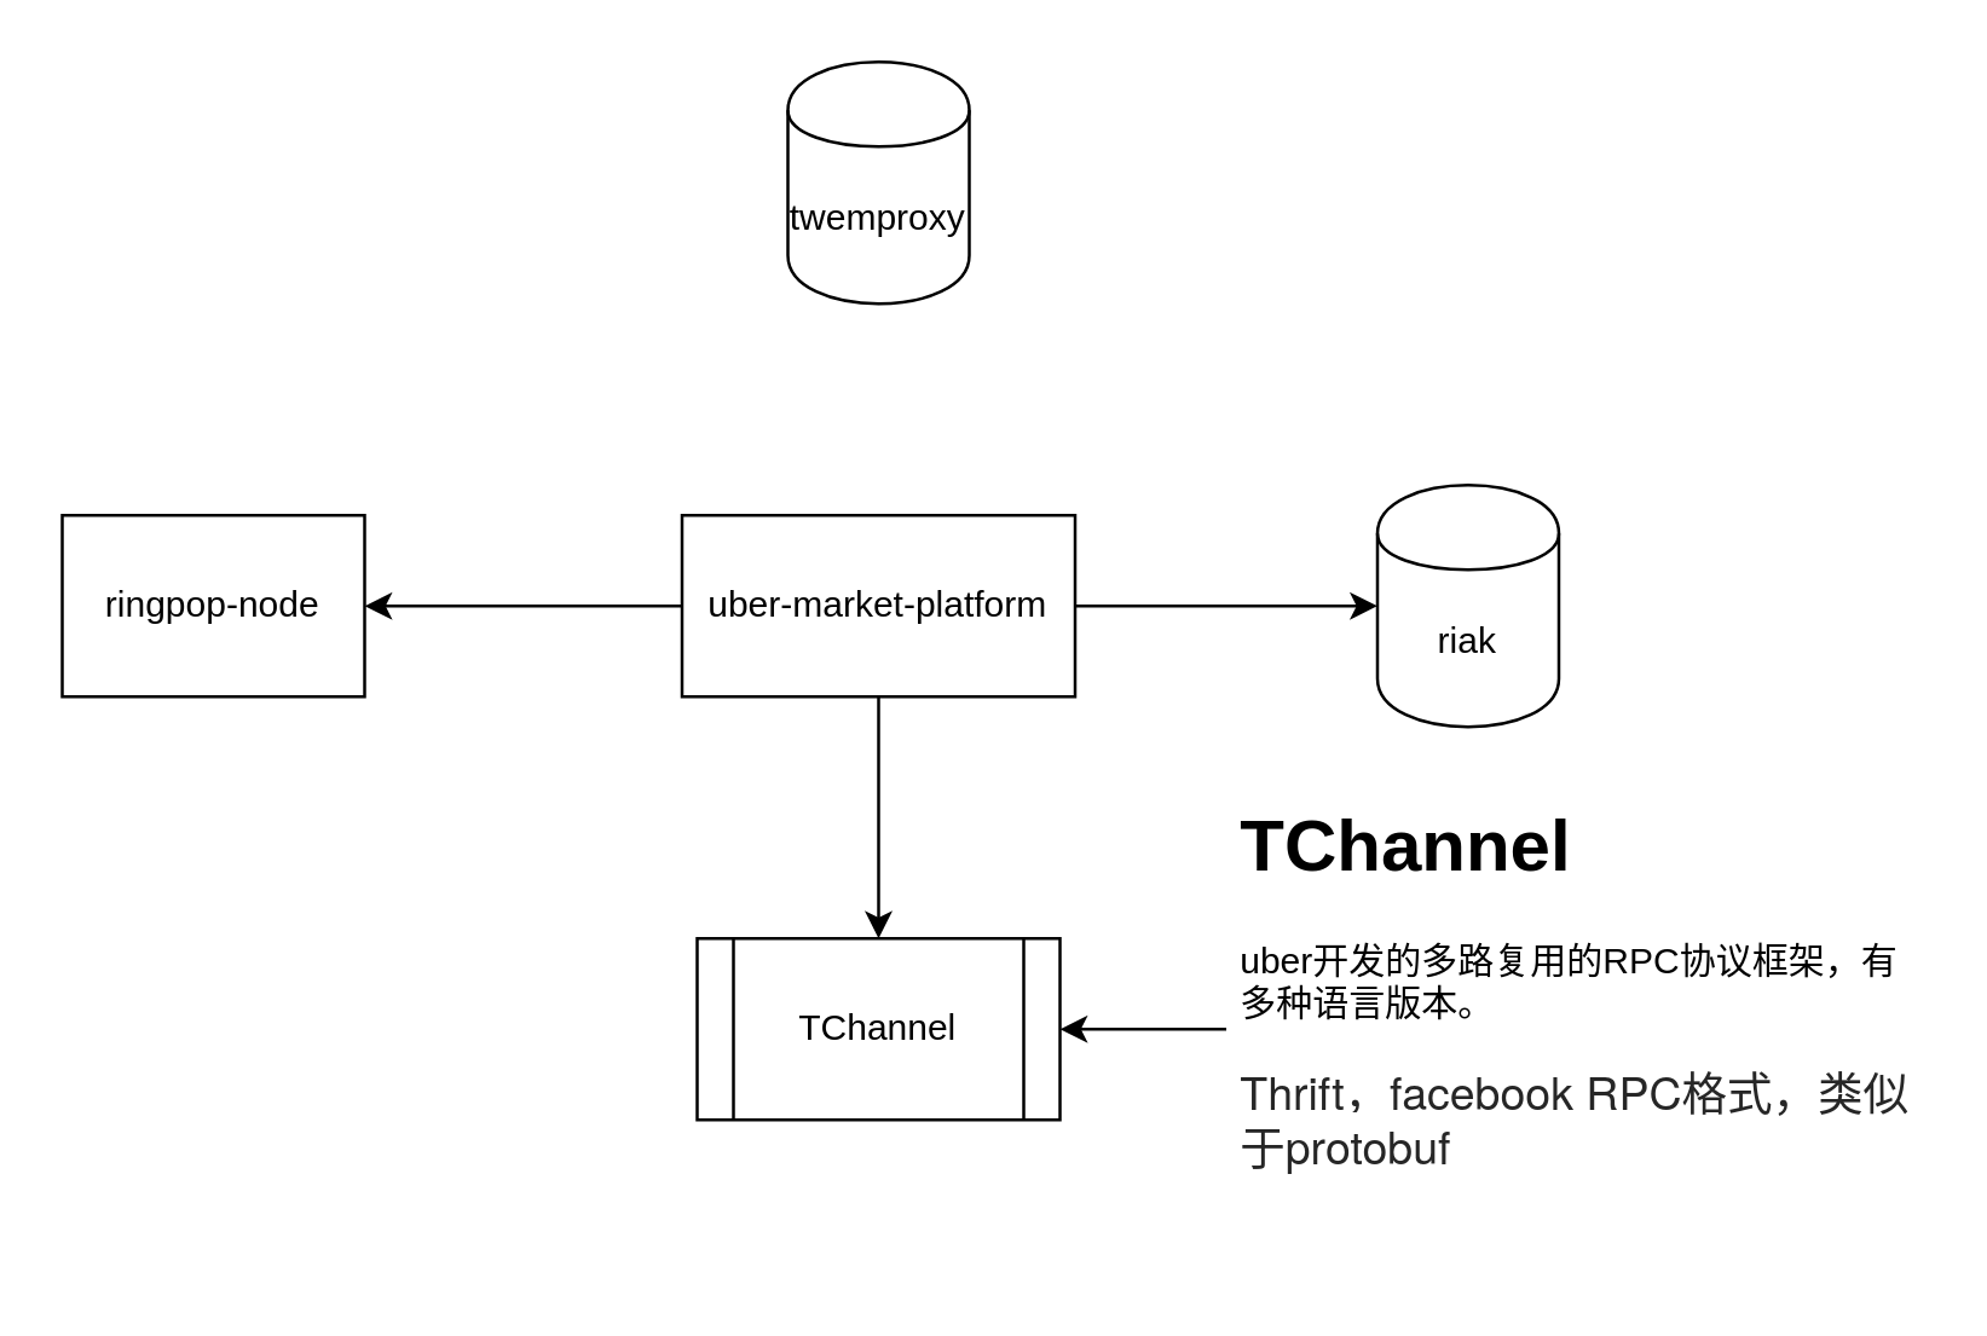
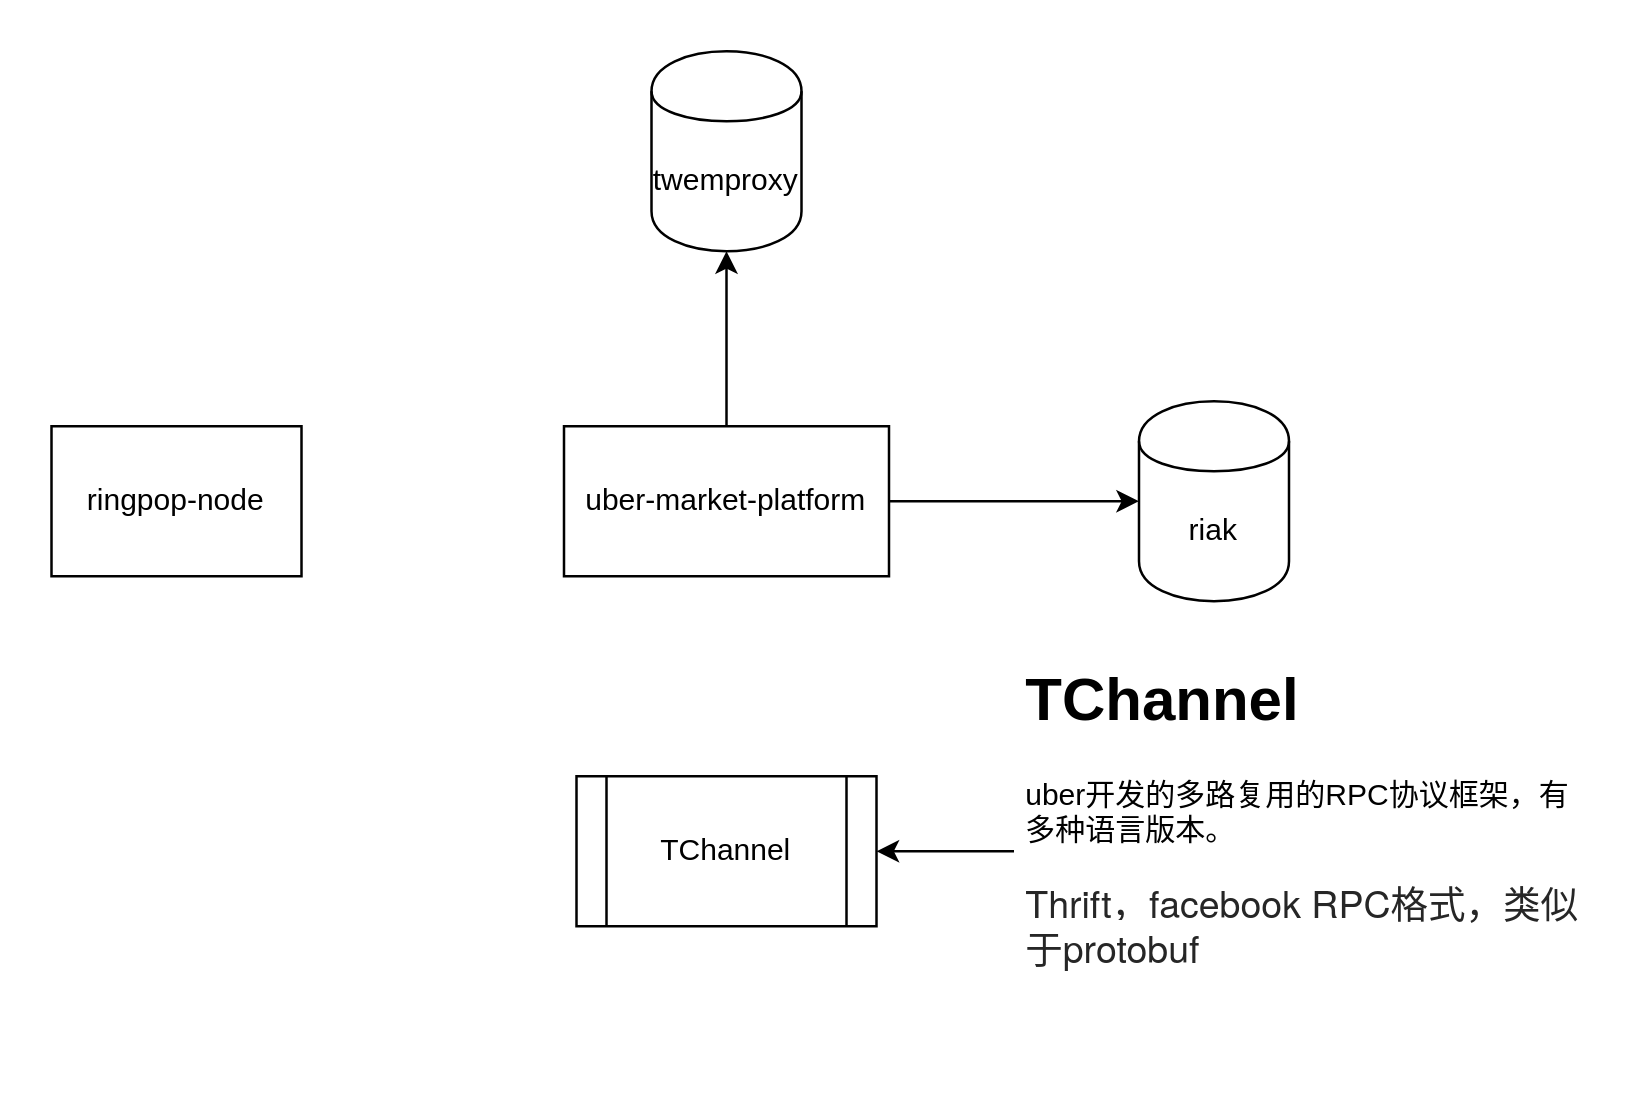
  <mxCell id="0" />
  <mxCell id="1" parent="0" />
  <mxCell id="2" value="" style="edgeStyle=orthogonalEdgeStyle;rounded=0;orthogonalLoop=1;jettySize=auto;html=1;" edge="1" parent="1" source="6" target="7"><mxGeometry relative="1" as="geometry" /></mxCell>
- <mxCell id="4" value="" style="edgeStyle=orthogonalEdgeStyle;rounded=0;orthogonalLoop=1;jettySize=auto;html=1;" edge="1" parent="1" source="6" target="9"><mxGeometry relative="1" as="geometry" /></mxCell>
- <mxCell id="5" value="" style="edgeStyle=orthogonalEdgeStyle;rounded=0;orthogonalLoop=1;jettySize=auto;html=1;" edge="1" parent="1" source="6" target="10"><mxGeometry relative="1" as="geometry" /></mxCell>
+ <mxCell id="3" value="" style="edgeStyle=orthogonalEdgeStyle;rounded=0;orthogonalLoop=1;jettySize=auto;html=1;" edge="1" parent="1" source="6" target="8"><mxGeometry relative="1" as="geometry" /></mxCell>
  <mxCell id="6" value="uber-market-platform" style="rounded=0;whiteSpace=wrap;html=1;" vertex="1" parent="1"><mxGeometry x="225" y="170" width="130" height="60" as="geometry" /></mxCell>
  <mxCell id="7" value="riak" style="shape=cylinder;whiteSpace=wrap;html=1;boundedLbl=1;backgroundOutline=1;rounded=0;" vertex="1" parent="1"><mxGeometry x="455" y="160" width="60" height="80" as="geometry" /></mxCell>
  <mxCell id="8" value="twemproxy" style="shape=cylinder;whiteSpace=wrap;html=1;boundedLbl=1;backgroundOutline=1;rounded=0;" vertex="1" parent="1"><mxGeometry x="260" y="20" width="60" height="80" as="geometry" /></mxCell>
  <mxCell id="9" value="ringpop-node" style="rounded=0;whiteSpace=wrap;html=1;" vertex="1" parent="1"><mxGeometry x="20" y="170" width="100" height="60" as="geometry" /></mxCell>
  <mxCell id="10" value="TChannel" style="shape=process;whiteSpace=wrap;html=1;backgroundOutline=1;rounded=0;" vertex="1" parent="1"><mxGeometry x="230" y="310" width="120" height="60" as="geometry" /></mxCell>
  <mxCell id="11" value="" style="edgeStyle=orthogonalEdgeStyle;rounded=0;orthogonalLoop=1;jettySize=auto;html=1;" edge="1" parent="1" source="12" target="10"><mxGeometry relative="1" as="geometry" /></mxCell>
  <mxCell id="12" value="&lt;h1&gt;TChannel&lt;/h1&gt;&lt;p&gt;uber开发的多路复用的RPC协议框架，有多种语言版本。&lt;/p&gt;&lt;p&gt;&lt;span style=&quot;background-color: rgb(255 , 255 , 255) ; color: rgb(38 , 38 , 38) ; font-family: &amp;#34;helvetica neue&amp;#34; , &amp;#34;helveticaneue&amp;#34; , &amp;#34;helvetica&amp;#34; , &amp;#34;arial&amp;#34; , &amp;#34;lucida grande&amp;#34; , sans-serif ; font-size: 15px&quot;&gt;Thrift，facebook RPC格式，类似于protobuf&lt;/span&gt;&lt;/p&gt;" style="text;html=1;strokeColor=none;fillColor=none;spacing=5;spacingTop=-20;whiteSpace=wrap;overflow=hidden;rounded=0;" vertex="1" parent="1"><mxGeometry x="405" y="260" width="230" height="160" as="geometry" /></mxCell>
